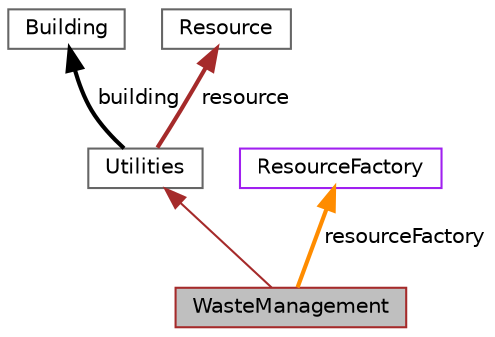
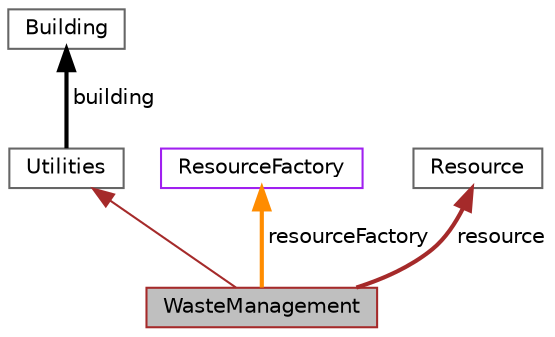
  digraph {
    node [color=gray40 fillcolor=white fontname=Helvetica fontsize=10 shape=record style=filled]
    edge [color=brown dir=back fontname=Helvetica fontsize=10 labelfontname=Helvetica labelfontsize=10 style=bold]
    n1 [color=brown fillcolor=grey75 fontcolor=black height=0.2 label=WasteManagement width=0.4]
    n2 [height=0.2 label=Utilities width=0.4]
    n3 [color=purple height=0.2 label=ResourceFactory width=0.4]
    n4 [height=0.2 label=Building width=0.4]
    n5 [height=0.2 label=Resource width=0.4]
    n2 -> n1 [style=solid]
    n3 -> n1 [color=darkorange label=" resourceFactory"]
    n4 -> n2 [color=black label=" building"]
-   n5 -> n2 [label=" resource"]
+   n5 -> n1 [label=" resource"]
  }
